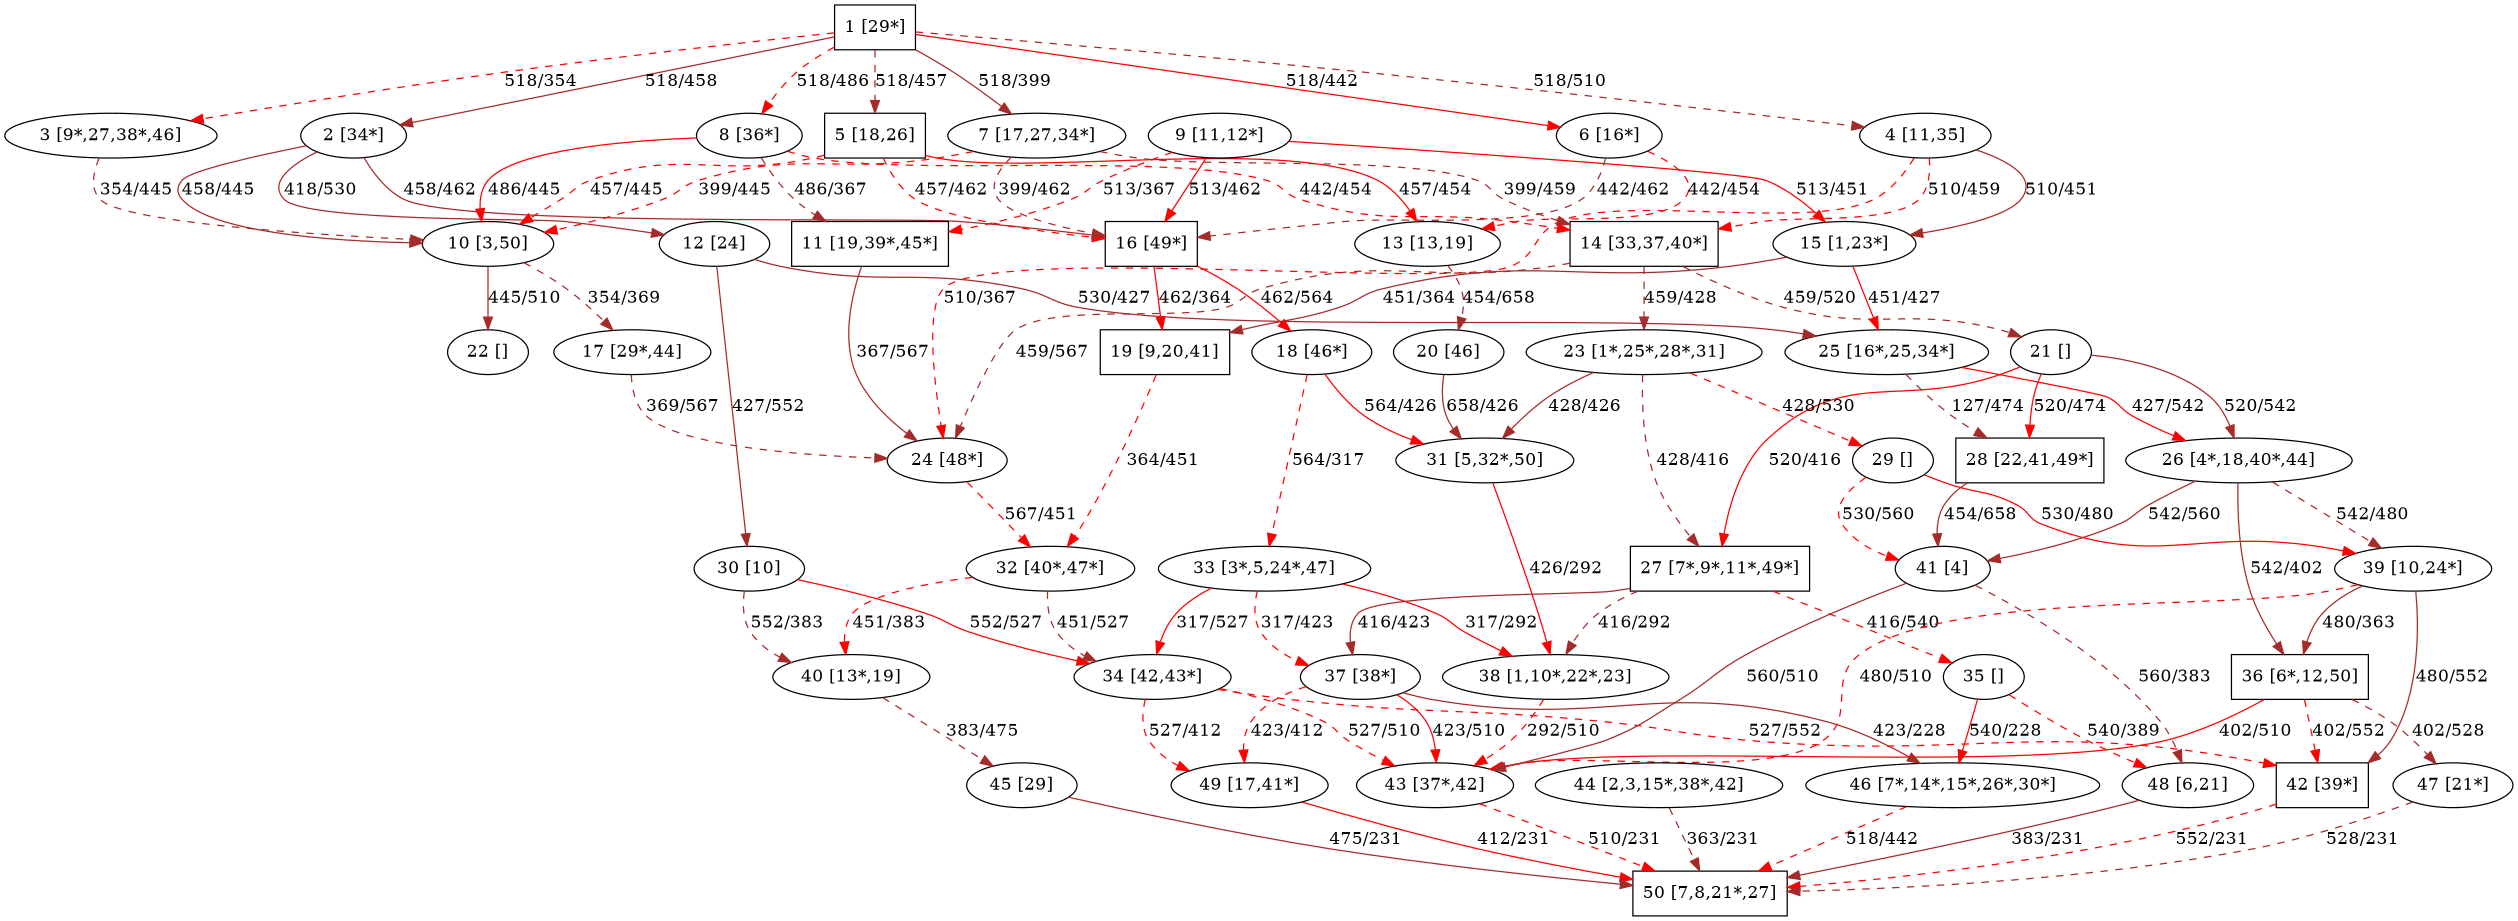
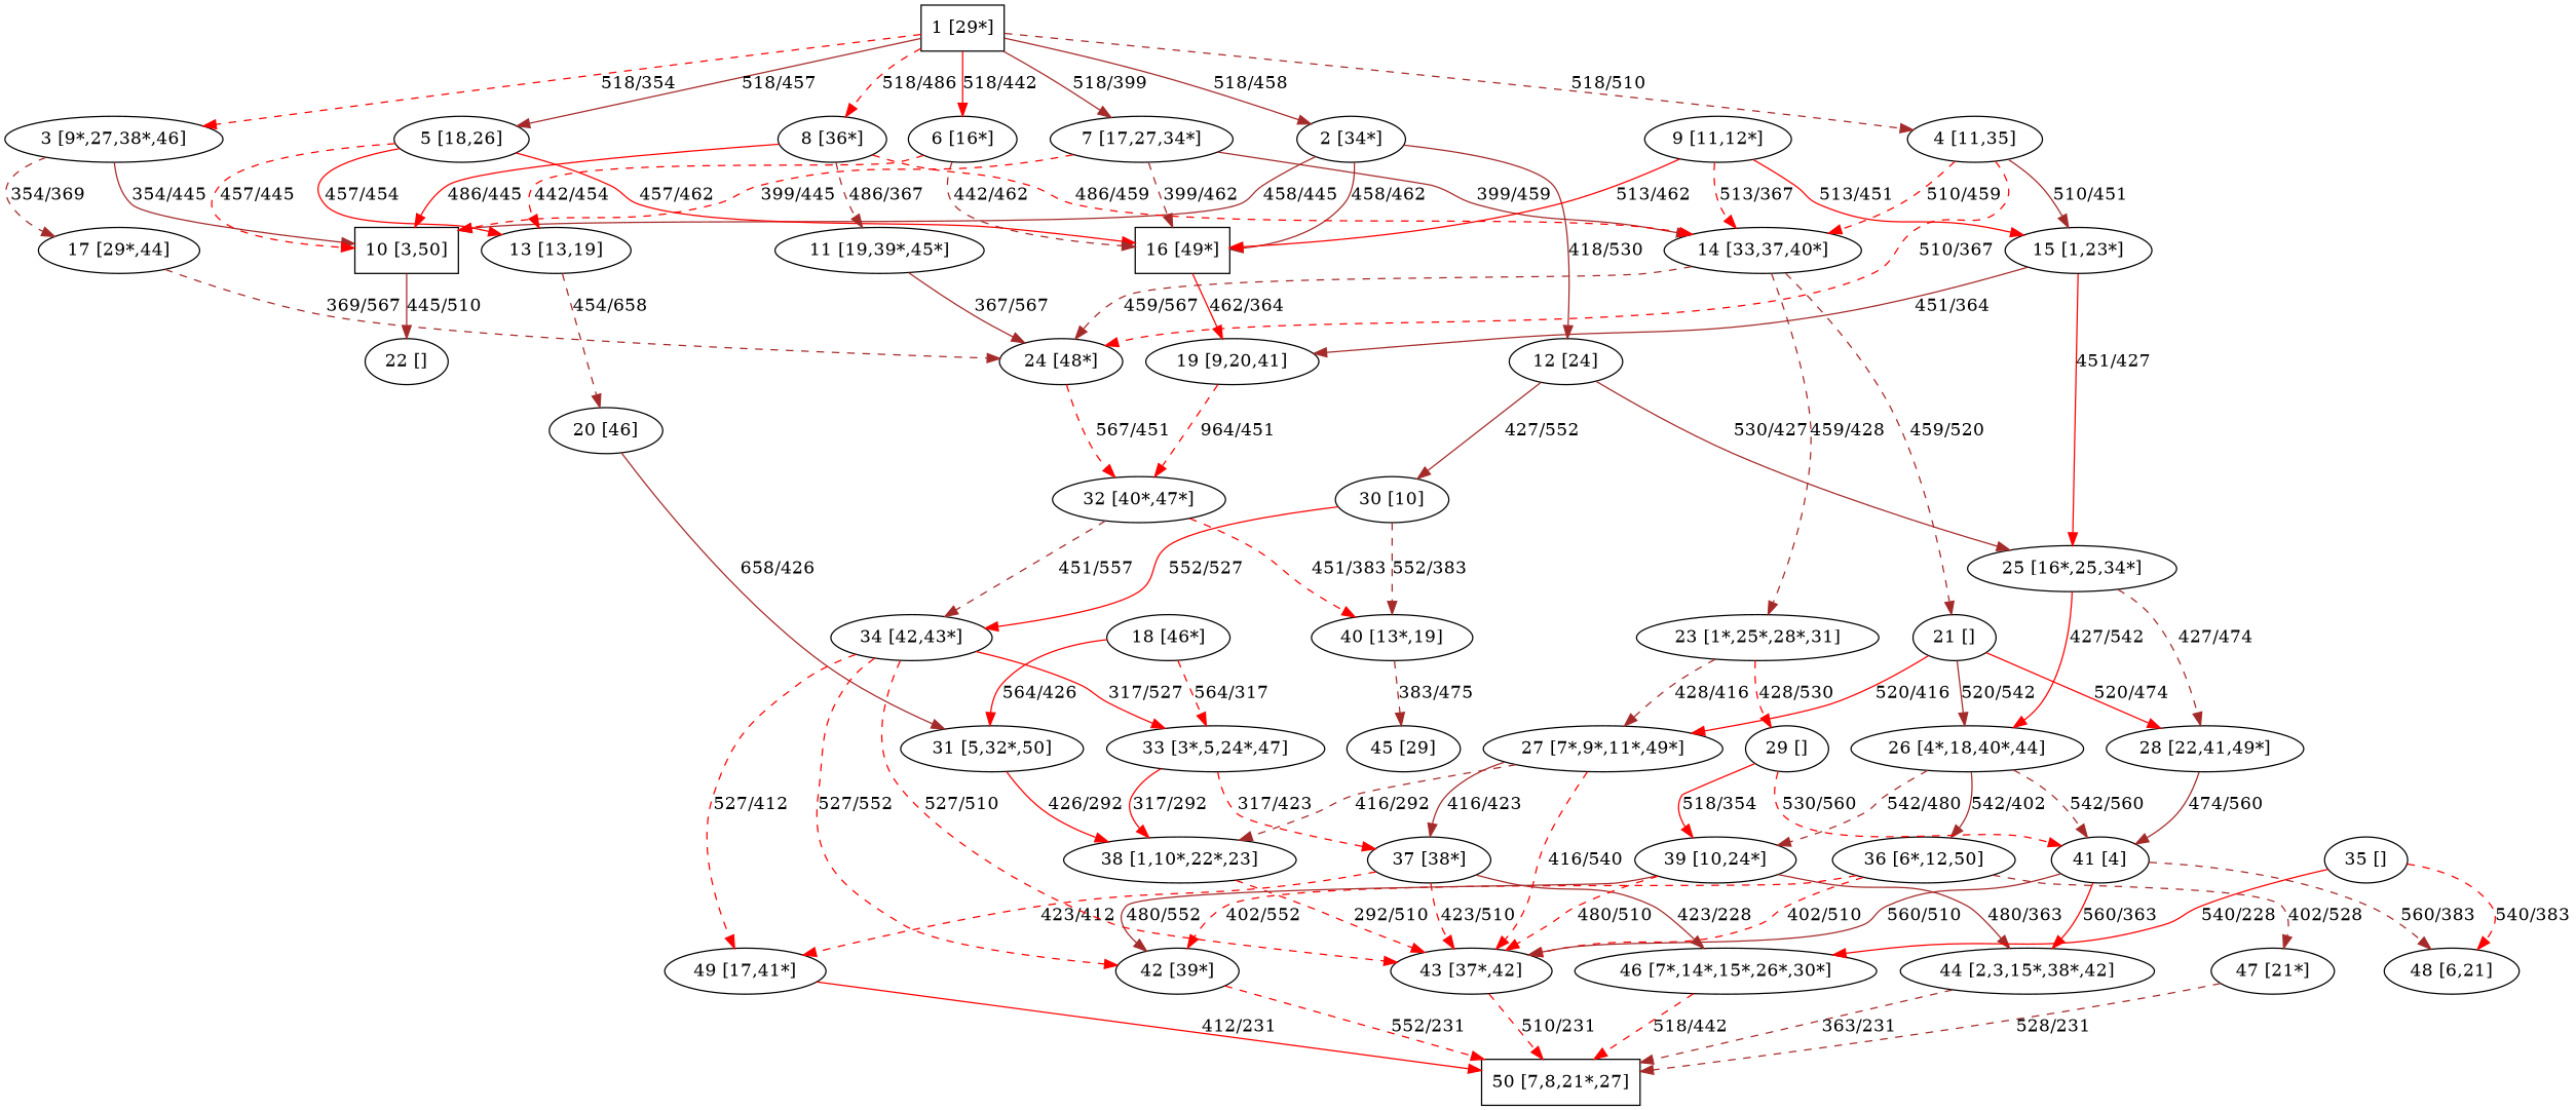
  strict digraph {
    rankdir=UD
    edge [color=red style=dashed]
    n1 [label="1 [29*]" shape=box]
    n2 [label="2 [34*]"]
    n3 [label="3 [9*,27,38*,46]"]
    n4 [label="4 [11,35]"]
-   n5 [label="5 [18,26]" shape=box]
+   n5 [label="5 [18,26]"]
    n6 [label="6 [16*]"]
    n7 [label="7 [17,27,34*]"]
    n8 [label="8 [36*]"]
-   n9 [label="10 [3,50]"]
+   n9 [label="10 [3,50]" shape=box]
    n10 [label="12 [24]"]
    n11 [label="16 [49*]" shape=box]
    n12 [label="17 [29*,44]"]
-   n13 [label="14 [33,37,40*]" shape=box]
+   n13 [label="14 [33,37,40*]"]
    n14 [label="15 [1,23*]"]
    n15 [label="24 [48*]"]
    n16 [label="13 [13,19]"]
-   n17 [label="11 [19,39*,45*]" shape=box]
+   n17 [label="11 [19,39*,45*]"]
    n18 [label="9 [11,12*]"]
    n19 [label="22 []"]
    n20 [label="25 [16*,25,34*]"]
    n21 [label="30 [10]"]
-   n22 [label="19 [9,20,41]" shape=box]
+   n22 [label="19 [9,20,41]"]
    n23 [label="18 [46*]"]
    n24 [label="21 []"]
    n25 [label="23 [1*,25*,28*,31]"]
    n26 [label="20 [46]"]
    n27 [label="32 [40*,47*]"]
    n28 [label="26 [4*,18,40*,44]"]
-   n29 [label="28 [22,41,49*]" shape=box]
+   n29 [label="28 [22,41,49*]"]
    n30 [label="31 [5,32*,50]"]
-   n31 [label="27 [7*,9*,11*,49*]" shape=box]
+   n31 [label="27 [7*,9*,11*,49*]"]
    n32 [label="29 []"]
    n33 [label="33 [3*,5,24*,47]"]
    n34 [label="38 [1,10*,22*,23]"]
    n35 [label="37 [38*]"]
    n36 [label="34 [42,43*]"]
    n37 [label="40 [13*,19]"]
-   n38 [label="36 [6*,12,50]" shape=box]
+   n38 [label="36 [6*,12,50]"]
    n39 [label="39 [10,24*]"]
    n40 [label="41 [4]"]
    n41 [label="35 []"]
-   n42 [label="42 [39*]" shape=box]
+   n42 [label="42 [39*]"]
    n43 [label="43 [37*,42]"]
    n44 [label="47 [21*]"]
    n45 [label="44 [2,3,15*,38*,42]"]
    n46 [label="48 [6,21]"]
    n47 [label="46 [7*,14*,15*,26*,30*]"]
    n48 [label="49 [17,41*]"]
    n49 [label="45 [29]"]
    n50 [label="50 [7,8,21*,27]" shape=box]
    n1 -> n2 [color=brown label="518/458" style=solid]
    n1 -> n3 [label="518/354"]
    n1 -> n4 [color=brown label="518/510"]
-   n1 -> n5 [color=brown label="518/457"]
+   n1 -> n5 [color=brown label="518/457" style=solid]
    n1 -> n6 [label="518/442" style=solid]
    n1 -> n7 [color=brown label="518/399" style=solid]
    n1 -> n8 [label="518/486"]
    n2 -> n9 [color=brown label="458/445" style=solid]
    n2 -> n10 [color=brown label="418/530" style=solid]
    n2 -> n11 [color=brown label="458/462" style=solid]
-   n3 -> n9 [color=brown label="354/445"]
-   n9 -> n12 [color=brown label="354/369"]
+   n3 -> n9 [color=brown label="354/445" style=solid]
+   n3 -> n12 [color=brown label="354/369"]
    n4 -> n13 [label="510/459"]
    n4 -> n14 [color=brown label="510/451" style=solid]
    n4 -> n15 [label="510/367"]
    n5 -> n9 [label="457/445"]
-   n5 -> n11 [label="457/462"]
+   n5 -> n11 [label="457/462" style=solid]
    n5 -> n16 [label="457/454" style=solid]
    n6 -> n11 [color=brown label="442/462"]
    n6 -> n16 [label="442/454"]
    n7 -> n9 [label="399/445"]
    n7 -> n11 [color=brown label="399/462"]
-   n7 -> n13 [color=brown label="399/459"]
+   n7 -> n13 [color=brown label="399/459" style=solid]
    n8 -> n9 [label="486/445" style=solid]
-   n8 -> n13 [label="442/454"]
+   n8 -> n13 [label="486/459"]
    n8 -> n17 [color=brown label="486/367"]
    n9 -> n19 [color=brown label="445/510" style=solid]
    n10 -> n20 [color=brown label="530/427" style=solid]
    n10 -> n21 [color=brown label="427/552" style=solid]
    n11 -> n22 [label="462/364" style=solid]
-   n11 -> n23 [label="462/564" style=solid]
    n12 -> n15 [color=brown label="369/567"]
    n13 -> n15 [color=brown label="459/567"]
    n13 -> n24 [color=brown label="459/520"]
    n13 -> n25 [color=brown label="459/428"]
    n14 -> n20 [label="451/427" style=solid]
    n14 -> n22 [color=brown label="451/364" style=solid]
    n15 -> n27 [label="567/451"]
    n16 -> n26 [color=brown label="454/658"]
    n17 -> n15 [color=brown label="367/567" style=solid]
    n18 -> n11 [label="513/462" style=solid]
    n18 -> n14 [label="513/451" style=solid]
-   n18 -> n17 [label="513/367"]
+   n18 -> n13 [label="513/367"]
    n20 -> n28 [label="427/542" style=solid]
-   n20 -> n29 [color=brown label="127/474"]
+   n20 -> n29 [color=brown label="427/474"]
    n21 -> n36 [label="552/527" style=solid]
    n21 -> n37 [color=brown label="552/383"]
-   n22 -> n27 [label="364/451"]
+   n22 -> n27 [label="964/451"]
    n23 -> n30 [label="564/426" style=solid]
    n23 -> n33 [label="564/317"]
    n24 -> n28 [color=brown label="520/542" style=solid]
    n24 -> n29 [label="520/474" style=solid]
    n24 -> n31 [label="520/416" style=solid]
-   n25 -> n30 [color=brown label="428/426" style=solid]
    n25 -> n31 [color=brown label="428/416"]
    n25 -> n32 [label="428/530"]
    n26 -> n30 [color=brown label="658/426" style=solid]
-   n27 -> n36 [color=brown label="451/527"]
+   n27 -> n36 [color=brown label="451/557"]
    n27 -> n37 [label="451/383"]
    n28 -> n38 [color=brown label="542/402" style=solid]
    n28 -> n39 [color=brown label="542/480"]
-   n28 -> n40 [color=brown label="542/560" style=solid]
-   n29 -> n40 [color=brown label="454/658" style=solid]
+   n28 -> n40 [color=brown label="542/560"]
+   n29 -> n40 [color=brown label="474/560" style=solid]
    n30 -> n34 [label="426/292" style=solid]
    n31 -> n34 [color=brown label="416/292"]
    n31 -> n35 [color=brown label="416/423" style=solid]
-   n31 -> n41 [label="416/540"]
-   n32 -> n39 [label="530/480" style=solid]
+   n31 -> n43 [label="416/540"]
+   n32 -> n39 [label="518/354" style=solid]
    n32 -> n40 [label="530/560"]
    n33 -> n34 [label="317/292" style=solid]
    n33 -> n35 [label="317/423"]
-   n33 -> n36 [label="317/527" style=solid]
+   n36 -> n33 [label="317/527" style=solid]
    n34 -> n43 [label="292/510"]
-   n35 -> n43 [label="423/510" style=solid]
+   n35 -> n43 [label="423/510"]
    n35 -> n47 [color=brown label="423/228" style=solid]
    n35 -> n48 [label="423/412"]
    n36 -> n42 [label="527/552"]
    n36 -> n43 [label="527/510"]
    n36 -> n48 [label="527/412"]
    n37 -> n49 [color=brown label="383/475"]
    n38 -> n42 [label="402/552"]
-   n38 -> n43 [label="402/510" style=solid]
+   n38 -> n43 [label="402/510"]
    n38 -> n44 [color=brown label="402/528"]
    n39 -> n42 [color=brown label="480/552" style=solid]
    n39 -> n43 [label="480/510"]
-   n39 -> n38 [color=brown label="480/363" style=solid]
+   n39 -> n45 [color=brown label="480/363" style=solid]
    n40 -> n43 [color=brown label="560/510" style=solid]
+   n40 -> n45 [label="560/363" style=solid]
    n40 -> n46 [color=brown label="560/383"]
-   n41 -> n46 [label="540/389"]
+   n41 -> n46 [label="540/383"]
    n41 -> n47 [label="540/228" style=solid]
    n42 -> n50 [label="552/231"]
    n43 -> n50 [label="510/231"]
    n44 -> n50 [color=brown label="528/231"]
    n45 -> n50 [color=brown label="363/231"]
-   n46 -> n50 [color=brown label="383/231" style=solid]
    n47 -> n50 [label="518/442"]
    n48 -> n50 [label="412/231" style=solid]
-   n49 -> n50 [color=brown label="475/231" style=solid]
  }
